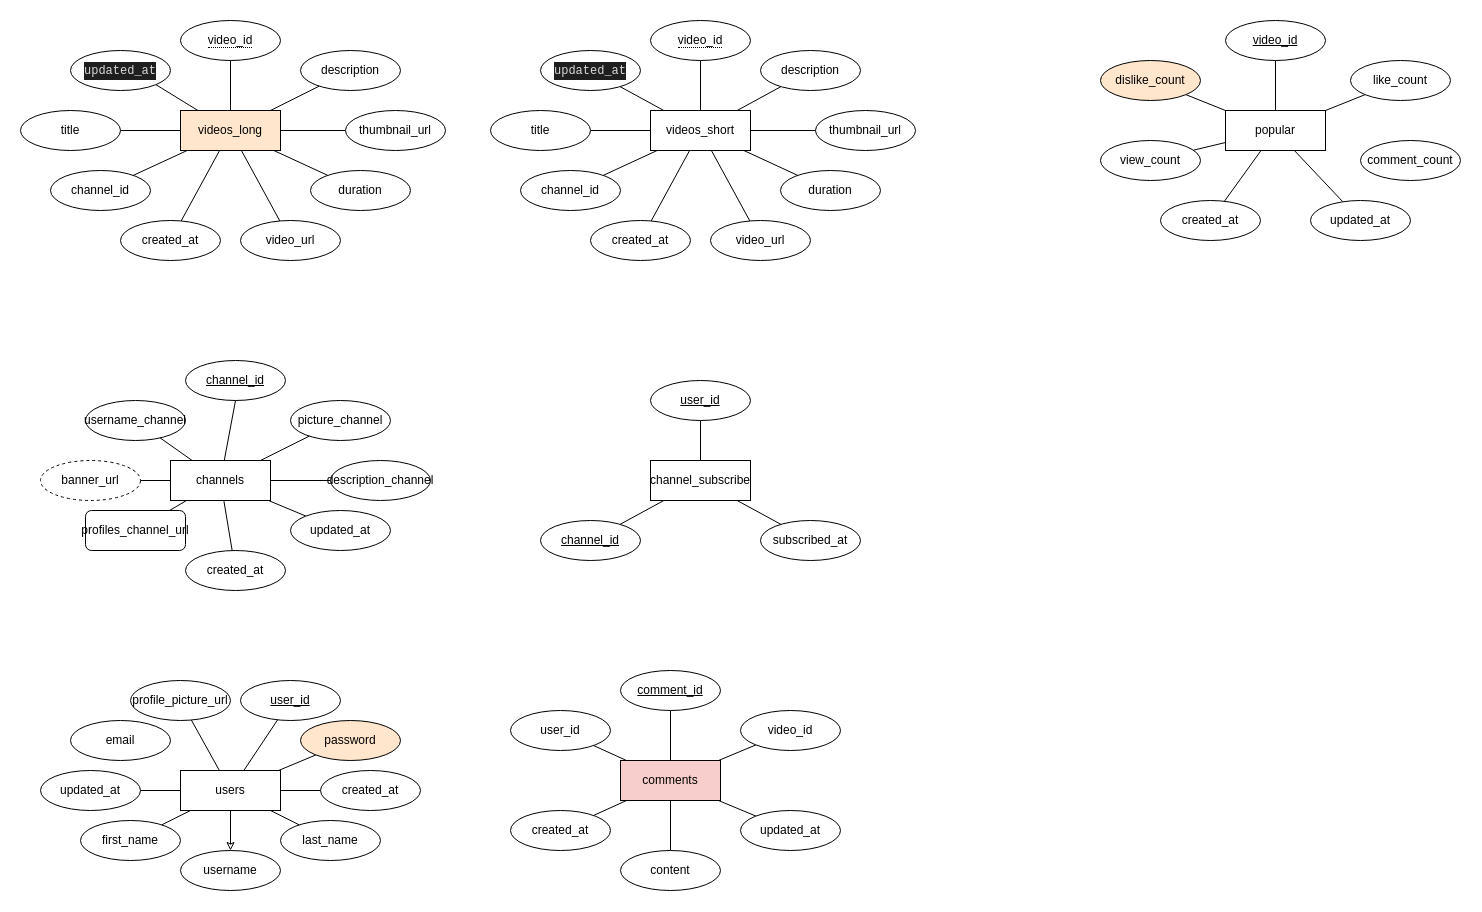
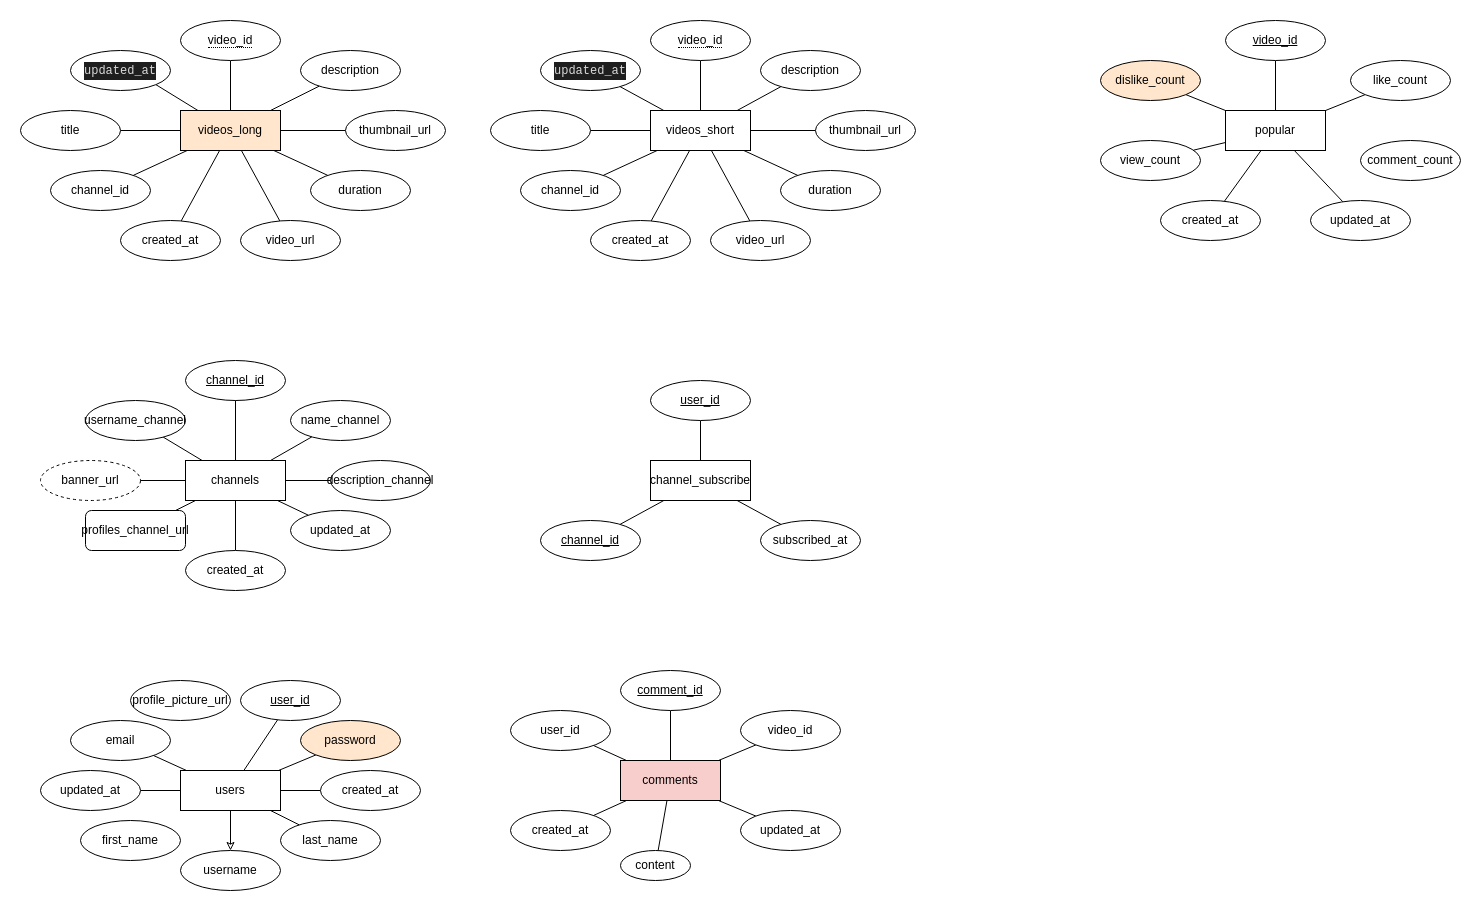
  <mxCell id="0" />
  <mxCell id="1" parent="0" />
  <mxCell id="2" style="edgeStyle=none;html=1;endArrow=none;endFill=0;" parent="1" source="11" target="21" edge="1"><mxGeometry relative="1" as="geometry" /></mxCell>
  <mxCell id="3" style="edgeStyle=none;html=1;endArrow=none;endFill=0;" parent="1" source="11" target="22" edge="1"><mxGeometry relative="1" as="geometry" /></mxCell>
  <mxCell id="4" style="edgeStyle=none;html=1;endArrow=none;endFill=0;" parent="1" source="11" target="23" edge="1"><mxGeometry relative="1" as="geometry" /></mxCell>
  <mxCell id="5" style="edgeStyle=none;html=1;endArrow=none;endFill=0;" parent="1" source="11" target="25" edge="1"><mxGeometry relative="1" as="geometry" /></mxCell>
  <mxCell id="6" style="edgeStyle=none;html=1;entryX=1;entryY=1;entryDx=0;entryDy=0;endArrow=none;endFill=0;" parent="1" source="11" target="51" edge="1"><mxGeometry relative="1" as="geometry" /></mxCell>
  <mxCell id="7" style="edgeStyle=none;html=1;endArrow=none;endFill=0;" parent="1" source="11" target="28" edge="1"><mxGeometry relative="1" as="geometry" /></mxCell>
  <mxCell id="8" style="edgeStyle=none;html=1;endArrow=none;endFill=0;" parent="1" source="11" target="27" edge="1"><mxGeometry relative="1" as="geometry" /></mxCell>
  <mxCell id="9" style="edgeStyle=none;html=1;endArrow=none;endFill=0;" parent="1" source="11" target="26" edge="1"><mxGeometry relative="1" as="geometry" /></mxCell>
  <mxCell id="10" style="edgeStyle=none;html=1;endArrow=none;endFill=0;" parent="1" source="11" target="24" edge="1"><mxGeometry relative="1" as="geometry" /></mxCell>
  <mxCell id="11" value="videos_long" style="whiteSpace=wrap;html=1;align=center;fillColor=#ffe6cc;" parent="1" vertex="1"><mxGeometry x="180" y="110" width="100" height="40" as="geometry" /></mxCell>
- <mxCell id="12" style="edgeStyle=none;html=1;endArrow=none;endFill=0;" parent="1" source="20" target="81" edge="1"><mxGeometry relative="1" as="geometry" /></mxCell>
+ <mxCell id="12" style="edgeStyle=none;html=1;endArrow=none;endFill=0;" parent="1" source="20" target="76" edge="1"><mxGeometry relative="1" as="geometry" /></mxCell>
  <mxCell id="13" style="edgeStyle=none;html=1;endArrow=none;endFill=0;" parent="1" source="20" target="73" edge="1"><mxGeometry relative="1" as="geometry" /></mxCell>
  <mxCell id="14" style="edgeStyle=none;html=1;endArrow=none;endFill=0;" parent="1" source="20" target="75" edge="1"><mxGeometry relative="1" as="geometry" /></mxCell>
  <mxCell id="15" style="edgeStyle=none;html=1;endArrow=none;endFill=0;" parent="1" source="20" target="79" edge="1"><mxGeometry relative="1" as="geometry" /></mxCell>
  <mxCell id="16" style="edgeStyle=none;html=1;endArrow=none;endFill=0;" parent="1" source="20" target="78" edge="1"><mxGeometry relative="1" as="geometry" /></mxCell>
  <mxCell id="17" style="edgeStyle=none;html=1;endArrow=classic;endFill=0;" parent="1" source="20" target="74" edge="1"><mxGeometry relative="1" as="geometry" /></mxCell>
  <mxCell id="18" style="edgeStyle=none;html=1;endArrow=none;endFill=0;" parent="1" source="20" target="80" edge="1"><mxGeometry relative="1" as="geometry" /></mxCell>
- <mxCell id="19" style="edgeStyle=none;html=1;endArrow=none;endFill=0;" parent="1" source="20" target="77" edge="1"><mxGeometry relative="1" as="geometry" /></mxCell>
  <mxCell id="20" value="users" style="whiteSpace=wrap;html=1;align=center;" parent="1" vertex="1"><mxGeometry x="180" y="770" width="100" height="40" as="geometry" /></mxCell>
  <mxCell id="21" value="&lt;span style=&quot;border-bottom: 1px dotted&quot;&gt;video_id&lt;br&gt;&lt;/span&gt;" style="ellipse;whiteSpace=wrap;html=1;align=center;" parent="1" vertex="1"><mxGeometry x="180" y="20" width="100" height="40" as="geometry" /></mxCell>
  <mxCell id="22" value="title" style="ellipse;whiteSpace=wrap;html=1;align=center;strokeColor=default;" parent="1" vertex="1"><mxGeometry x="20" y="110" width="100" height="40" as="geometry" /></mxCell>
  <mxCell id="23" value="description" style="ellipse;whiteSpace=wrap;html=1;align=center;strokeColor=default;" parent="1" vertex="1"><mxGeometry x="300" y="50" width="100" height="40" as="geometry" /></mxCell>
  <mxCell id="24" value="duration" style="ellipse;whiteSpace=wrap;html=1;align=center;strokeColor=default;" parent="1" vertex="1"><mxGeometry x="310" y="170" width="100" height="40" as="geometry" /></mxCell>
  <mxCell id="25" value="thumbnail_url" style="ellipse;whiteSpace=wrap;html=1;align=center;strokeColor=default;" parent="1" vertex="1"><mxGeometry x="345" y="110" width="100" height="40" as="geometry" /></mxCell>
  <mxCell id="26" value="video_url" style="ellipse;whiteSpace=wrap;html=1;align=center;strokeColor=default;" parent="1" vertex="1"><mxGeometry x="240" y="220" width="100" height="40" as="geometry" /></mxCell>
  <mxCell id="27" value="created_at" style="ellipse;whiteSpace=wrap;html=1;align=center;strokeColor=default;" parent="1" vertex="1"><mxGeometry x="120" y="220" width="100" height="40" as="geometry" /></mxCell>
  <mxCell id="28" value="channel_id" style="ellipse;whiteSpace=wrap;html=1;align=center;strokeColor=default;" parent="1" vertex="1"><mxGeometry x="50" y="170" width="100" height="40" as="geometry" /></mxCell>
  <mxCell id="29" style="edgeStyle=none;html=1;endArrow=none;endFill=0;" parent="1" source="38" target="39" edge="1"><mxGeometry relative="1" as="geometry" /></mxCell>
  <mxCell id="30" style="edgeStyle=none;html=1;endArrow=none;endFill=0;" parent="1" source="38" target="40" edge="1"><mxGeometry relative="1" as="geometry" /></mxCell>
  <mxCell id="31" style="edgeStyle=none;html=1;endArrow=none;endFill=0;" parent="1" source="38" target="41" edge="1"><mxGeometry relative="1" as="geometry" /></mxCell>
  <mxCell id="32" style="edgeStyle=none;html=1;endArrow=none;endFill=0;" parent="1" source="38" target="43" edge="1"><mxGeometry relative="1" as="geometry" /></mxCell>
  <mxCell id="33" style="edgeStyle=none;html=1;endArrow=none;endFill=0;" parent="1" source="38" target="52" edge="1"><mxGeometry relative="1" as="geometry" /></mxCell>
  <mxCell id="34" style="edgeStyle=none;html=1;endArrow=none;endFill=0;" parent="1" source="38" target="46" edge="1"><mxGeometry relative="1" as="geometry" /></mxCell>
  <mxCell id="35" style="edgeStyle=none;html=1;endArrow=none;endFill=0;" parent="1" source="38" target="45" edge="1"><mxGeometry relative="1" as="geometry" /></mxCell>
  <mxCell id="36" style="edgeStyle=none;html=1;endArrow=none;endFill=0;" parent="1" source="38" target="44" edge="1"><mxGeometry relative="1" as="geometry" /></mxCell>
  <mxCell id="37" style="edgeStyle=none;html=1;endArrow=none;endFill=0;" parent="1" source="38" target="42" edge="1"><mxGeometry relative="1" as="geometry" /></mxCell>
  <mxCell id="38" value="videos_short" style="whiteSpace=wrap;html=1;align=center;" parent="1" vertex="1"><mxGeometry x="650" y="110" width="100" height="40" as="geometry" /></mxCell>
  <mxCell id="39" value="&lt;span style=&quot;border-bottom: 1px dotted&quot;&gt;video_id&lt;br&gt;&lt;/span&gt;" style="ellipse;whiteSpace=wrap;html=1;align=center;" parent="1" vertex="1"><mxGeometry x="650" y="20" width="100" height="40" as="geometry" /></mxCell>
  <mxCell id="40" value="title" style="ellipse;whiteSpace=wrap;html=1;align=center;strokeColor=default;" parent="1" vertex="1"><mxGeometry x="490" y="110" width="100" height="40" as="geometry" /></mxCell>
  <mxCell id="41" value="description" style="ellipse;whiteSpace=wrap;html=1;align=center;strokeColor=default;" parent="1" vertex="1"><mxGeometry x="760" y="50" width="100" height="40" as="geometry" /></mxCell>
  <mxCell id="42" value="duration" style="ellipse;whiteSpace=wrap;html=1;align=center;strokeColor=default;" parent="1" vertex="1"><mxGeometry x="780" y="170" width="100" height="40" as="geometry" /></mxCell>
  <mxCell id="43" value="thumbnail_url" style="ellipse;whiteSpace=wrap;html=1;align=center;strokeColor=default;" parent="1" vertex="1"><mxGeometry x="815" y="110" width="100" height="40" as="geometry" /></mxCell>
  <mxCell id="44" value="video_url" style="ellipse;whiteSpace=wrap;html=1;align=center;strokeColor=default;" parent="1" vertex="1"><mxGeometry x="710" y="220" width="100" height="40" as="geometry" /></mxCell>
  <mxCell id="45" value="created_at" style="ellipse;whiteSpace=wrap;html=1;align=center;strokeColor=default;" parent="1" vertex="1"><mxGeometry x="590" y="220" width="100" height="40" as="geometry" /></mxCell>
  <mxCell id="46" value="channel_id" style="ellipse;whiteSpace=wrap;html=1;align=center;strokeColor=default;" parent="1" vertex="1"><mxGeometry x="520" y="170" width="100" height="40" as="geometry" /></mxCell>
  <mxCell id="47" value="banner_url" style="ellipse;whiteSpace=wrap;html=1;align=center;strokeColor=default;dashed=1;" parent="1" vertex="1"><mxGeometry x="40" y="460" width="100" height="40" as="geometry" /></mxCell>
- <mxCell id="48" value="picture_channel" style="ellipse;whiteSpace=wrap;html=1;align=center;strokeColor=default;" parent="1" vertex="1"><mxGeometry x="290" y="400" width="100" height="40" as="geometry" /></mxCell>
+ <mxCell id="48" value="name_channel" style="ellipse;whiteSpace=wrap;html=1;align=center;strokeColor=default;" parent="1" vertex="1"><mxGeometry x="290" y="400" width="100" height="40" as="geometry" /></mxCell>
  <mxCell id="49" value="username_channel" style="ellipse;whiteSpace=wrap;html=1;align=center;strokeColor=default;" parent="1" vertex="1"><mxGeometry x="85" y="400" width="100" height="40" as="geometry" /></mxCell>
  <mxCell id="50" value="description_channel" style="ellipse;whiteSpace=wrap;html=1;align=center;strokeColor=default;" parent="1" vertex="1"><mxGeometry x="330" y="460" width="100" height="40" as="geometry" /></mxCell>
  <mxCell id="51" value="&lt;div style=&quot;color: rgb(218, 218, 218); background-color: rgb(30, 30, 30); font-family: Menlo, Monaco, &amp;quot;Courier New&amp;quot;, monospace; line-height: 18px;&quot;&gt;updated_at&lt;/div&gt;" style="ellipse;whiteSpace=wrap;html=1;align=center;strokeColor=default;" parent="1" vertex="1"><mxGeometry x="70" y="50" width="100" height="40" as="geometry" /></mxCell>
  <mxCell id="52" value="&lt;div style=&quot;color: rgb(218, 218, 218); background-color: rgb(30, 30, 30); font-family: Menlo, Monaco, &amp;quot;Courier New&amp;quot;, monospace; line-height: 18px;&quot;&gt;updated_at&lt;/div&gt;" style="ellipse;whiteSpace=wrap;html=1;align=center;strokeColor=default;" parent="1" vertex="1"><mxGeometry x="540" y="50" width="100" height="40" as="geometry" /></mxCell>
  <mxCell id="53" value="channel_id" style="ellipse;whiteSpace=wrap;html=1;align=center;fontStyle=4;strokeColor=default;" parent="1" vertex="1"><mxGeometry x="185" y="360" width="100" height="40" as="geometry" /></mxCell>
  <mxCell id="54" style="edgeStyle=none;html=1;entryX=0.5;entryY=1;entryDx=0;entryDy=0;endArrow=none;endFill=0;" parent="1" source="62" target="53" edge="1"><mxGeometry relative="1" as="geometry" /></mxCell>
  <mxCell id="55" style="edgeStyle=none;html=1;endArrow=none;endFill=0;" parent="1" source="62" target="49" edge="1"><mxGeometry relative="1" as="geometry" /></mxCell>
  <mxCell id="56" style="edgeStyle=none;html=1;endArrow=none;endFill=0;" parent="1" source="62" target="47" edge="1"><mxGeometry relative="1" as="geometry" /></mxCell>
  <mxCell id="57" style="edgeStyle=none;html=1;endArrow=none;endFill=0;" parent="1" source="62" target="63" edge="1"><mxGeometry relative="1" as="geometry" /></mxCell>
  <mxCell id="58" style="edgeStyle=none;html=1;endArrow=none;endFill=0;" parent="1" source="62" target="64" edge="1"><mxGeometry relative="1" as="geometry" /></mxCell>
  <mxCell id="59" style="edgeStyle=none;html=1;endArrow=none;endFill=0;" parent="1" source="62" target="65" edge="1"><mxGeometry relative="1" as="geometry" /></mxCell>
  <mxCell id="60" style="edgeStyle=none;html=1;endArrow=none;endFill=0;" parent="1" source="62" target="50" edge="1"><mxGeometry relative="1" as="geometry" /></mxCell>
  <mxCell id="61" style="edgeStyle=none;html=1;endArrow=none;endFill=0;" parent="1" source="62" target="48" edge="1"><mxGeometry relative="1" as="geometry" /></mxCell>
- <mxCell id="62" value="channels" style="whiteSpace=wrap;html=1;align=center;strokeColor=default;" parent="1" vertex="1"><mxGeometry x="170" y="460" width="100" height="40" as="geometry" /></mxCell>
+ <mxCell id="62" value="channels" style="whiteSpace=wrap;html=1;align=center;strokeColor=default;" parent="1" vertex="1"><mxGeometry x="185" y="460" width="100" height="40" as="geometry" /></mxCell>
  <mxCell id="63" value="profiles_channel_url" style="whiteSpace=wrap;html=1;align=center;strokeColor=default;rounded=1;" parent="1" vertex="1"><mxGeometry x="85" y="510" width="100" height="40" as="geometry" /></mxCell>
  <mxCell id="64" value="created_at" style="ellipse;whiteSpace=wrap;html=1;align=center;strokeColor=default;" parent="1" vertex="1"><mxGeometry x="185" y="550" width="100" height="40" as="geometry" /></mxCell>
  <mxCell id="65" value="updated_at" style="ellipse;whiteSpace=wrap;html=1;align=center;strokeColor=default;" parent="1" vertex="1"><mxGeometry x="290" y="510" width="100" height="40" as="geometry" /></mxCell>
  <mxCell id="66" style="edgeStyle=none;html=1;endArrow=none;endFill=0;" parent="1" source="69" target="72" edge="1"><mxGeometry relative="1" as="geometry" /></mxCell>
  <mxCell id="67" style="edgeStyle=none;html=1;endArrow=none;endFill=0;" parent="1" source="69" target="70" edge="1"><mxGeometry relative="1" as="geometry" /></mxCell>
  <mxCell id="68" style="edgeStyle=none;html=1;endArrow=none;endFill=0;" parent="1" source="69" target="71" edge="1"><mxGeometry relative="1" as="geometry" /></mxCell>
  <mxCell id="69" value="channel_subscribe" style="whiteSpace=wrap;html=1;align=center;strokeColor=default;" parent="1" vertex="1"><mxGeometry x="650" y="460" width="100" height="40" as="geometry" /></mxCell>
  <mxCell id="70" value="subscribed_at" style="ellipse;whiteSpace=wrap;html=1;align=center;strokeColor=default;" parent="1" vertex="1"><mxGeometry x="760" y="520" width="100" height="40" as="geometry" /></mxCell>
  <mxCell id="71" value="user_id&lt;span style=&quot;color: rgba(0, 0, 0, 0); font-family: monospace; font-size: 0px; text-align: start;&quot;&gt;%3CmxGraphModel%3E%3Croot%3E%3CmxCell%20id%3D%220%22%2F%3E%3CmxCell%20id%3D%221%22%20parent%3D%220%22%2F%3E%3CmxCell%20id%3D%222%22%20value%3D%22channels%22%20style%3D%22whiteSpace%3Dwrap%3Bhtml%3D1%3Balign%3Dcenter%3BstrokeColor%3Ddefault%3B%22%20vertex%3D%221%22%20parent%3D%221%22%3E%3CmxGeometry%20x%3D%22185%22%20y%3D%22480%22%20width%3D%22100%22%20height%3D%2240%22%20as%3D%22geometry%22%2F%3E%3C%2FmxCell%3E%3C%2Froot%3E%3C%2FmxGraphModel%3E&lt;/span&gt;" style="ellipse;whiteSpace=wrap;html=1;align=center;fontStyle=4;strokeColor=default;" parent="1" vertex="1"><mxGeometry x="650" y="380" width="100" height="40" as="geometry" /></mxCell>
  <mxCell id="72" value="channel_id&lt;span style=&quot;color: rgba(0, 0, 0, 0); font-family: monospace; font-size: 0px; text-align: start;&quot;&gt;%3CmxGraphModel%3E%3Croot%3E%3CmxCell%20id%3D%220%22%2F%3E%3CmxCell%20id%3D%221%22%20parent%3D%220%22%2F%3E%3CmxCell%20id%3D%222%22%20value%3D%22channels%22%20style%3D%22whiteSpace%3Dwrap%3Bhtml%3D1%3Balign%3Dcenter%3BstrokeColor%3Ddefault%3B%22%20vertex%3D%221%22%20parent%3D%221%22%3E%3CmxGeometry%20x%3D%22185%22%20y%3D%22480%22%20width%3D%22100%22%20height%3D%2240%22%20as%3D%22geometry%22%2F%3E%3C%2FmxCell%3E%3C%2Froot%3E%3C%2FmxGraphModel%3E&lt;/span&gt;" style="ellipse;whiteSpace=wrap;html=1;align=center;fontStyle=4;strokeColor=default;" parent="1" vertex="1"><mxGeometry x="540" y="520" width="100" height="40" as="geometry" /></mxCell>
  <mxCell id="73" value="user_id" style="ellipse;whiteSpace=wrap;html=1;align=center;fontStyle=4;strokeColor=default;" parent="1" vertex="1"><mxGeometry x="240" y="680" width="100" height="40" as="geometry" /></mxCell>
  <mxCell id="74" value="username" style="ellipse;whiteSpace=wrap;html=1;align=center;strokeColor=default;" parent="1" vertex="1"><mxGeometry x="180" y="850" width="100" height="40" as="geometry" /></mxCell>
  <mxCell id="75" value="password" style="ellipse;whiteSpace=wrap;html=1;align=center;strokeColor=default;fillColor=#ffe6cc;" parent="1" vertex="1"><mxGeometry x="300" y="720" width="100" height="40" as="geometry" /></mxCell>
  <mxCell id="76" value="email" style="ellipse;whiteSpace=wrap;html=1;align=center;strokeColor=default;" parent="1" vertex="1"><mxGeometry x="70" y="720" width="100" height="40" as="geometry" /></mxCell>
  <mxCell id="77" value="first_name" style="ellipse;whiteSpace=wrap;html=1;align=center;strokeColor=default;" parent="1" vertex="1"><mxGeometry x="80" y="820" width="100" height="40" as="geometry" /></mxCell>
  <mxCell id="78" value="last_name" style="ellipse;whiteSpace=wrap;html=1;align=center;strokeColor=default;" parent="1" vertex="1"><mxGeometry x="280" y="820" width="100" height="40" as="geometry" /></mxCell>
  <mxCell id="79" value="created_at" style="ellipse;whiteSpace=wrap;html=1;align=center;strokeColor=default;" parent="1" vertex="1"><mxGeometry x="320" y="770" width="100" height="40" as="geometry" /></mxCell>
  <mxCell id="80" value="updated_at" style="ellipse;whiteSpace=wrap;html=1;align=center;strokeColor=default;" parent="1" vertex="1"><mxGeometry x="40" y="770" width="100" height="40" as="geometry" /></mxCell>
  <mxCell id="81" value="profile_picture_url" style="ellipse;whiteSpace=wrap;html=1;align=center;strokeColor=default;" parent="1" vertex="1"><mxGeometry x="130" y="680" width="100" height="40" as="geometry" /></mxCell>
  <mxCell id="82" style="edgeStyle=none;html=1;endArrow=none;endFill=0;" parent="1" source="88" target="90" edge="1"><mxGeometry relative="1" as="geometry" /></mxCell>
  <mxCell id="83" style="edgeStyle=none;html=1;endArrow=none;endFill=0;" parent="1" source="88" target="89" edge="1"><mxGeometry relative="1" as="geometry" /></mxCell>
  <mxCell id="84" style="edgeStyle=none;html=1;endArrow=none;endFill=0;" parent="1" source="88" target="91" edge="1"><mxGeometry relative="1" as="geometry" /></mxCell>
  <mxCell id="85" style="edgeStyle=none;html=1;endArrow=none;endFill=0;" parent="1" source="88" target="94" edge="1"><mxGeometry relative="1" as="geometry" /></mxCell>
  <mxCell id="86" style="edgeStyle=none;html=1;endArrow=none;endFill=0;" parent="1" source="88" target="92" edge="1"><mxGeometry relative="1" as="geometry" /></mxCell>
  <mxCell id="87" style="edgeStyle=none;html=1;endArrow=none;endFill=0;" parent="1" source="88" target="93" edge="1"><mxGeometry relative="1" as="geometry" /></mxCell>
  <mxCell id="88" value="comments" style="whiteSpace=wrap;html=1;align=center;strokeColor=default;fillColor=#f8cecc;" parent="1" vertex="1"><mxGeometry x="620" y="760" width="100" height="40" as="geometry" /></mxCell>
  <mxCell id="89" value="user_id" style="ellipse;whiteSpace=wrap;html=1;align=center;strokeColor=default;" parent="1" vertex="1"><mxGeometry x="510" y="710" width="100" height="40" as="geometry" /></mxCell>
  <mxCell id="90" value="comment_id" style="ellipse;whiteSpace=wrap;html=1;align=center;fontStyle=4;strokeColor=default;" parent="1" vertex="1"><mxGeometry x="620" y="670" width="100" height="40" as="geometry" /></mxCell>
  <mxCell id="91" value="video_id" style="ellipse;whiteSpace=wrap;html=1;align=center;strokeColor=default;" parent="1" vertex="1"><mxGeometry x="740" y="710" width="100" height="40" as="geometry" /></mxCell>
  <mxCell id="92" value="created_at" style="ellipse;whiteSpace=wrap;html=1;align=center;strokeColor=default;" parent="1" vertex="1"><mxGeometry x="510" y="810" width="100" height="40" as="geometry" /></mxCell>
  <mxCell id="93" value="updated_at" style="ellipse;whiteSpace=wrap;html=1;align=center;strokeColor=default;" parent="1" vertex="1"><mxGeometry x="740" y="810" width="100" height="40" as="geometry" /></mxCell>
- <mxCell id="94" value="content" style="ellipse;whiteSpace=wrap;html=1;align=center;strokeColor=default;" parent="1" vertex="1"><mxGeometry x="620" y="850" width="100" height="40" as="geometry" /></mxCell>
+ <mxCell id="94" value="content" style="ellipse;whiteSpace=wrap;html=1;align=center;strokeColor=default;" parent="1" vertex="1"><mxGeometry x="620" y="850" width="70" height="30" as="geometry" /></mxCell>
  <mxCell id="95" style="edgeStyle=none;html=1;endArrow=none;endFill=0;" parent="1" source="101" target="102" edge="1"><mxGeometry relative="1" as="geometry" /></mxCell>
  <mxCell id="96" style="edgeStyle=none;html=1;endArrow=none;endFill=0;" parent="1" source="101" target="104" edge="1"><mxGeometry relative="1" as="geometry" /></mxCell>
  <mxCell id="97" style="edgeStyle=none;html=1;endArrow=none;endFill=0;" parent="1" source="101" target="103" edge="1"><mxGeometry relative="1" as="geometry" /></mxCell>
  <mxCell id="98" style="edgeStyle=none;html=1;endArrow=none;endFill=0;" parent="1" source="101" target="106" edge="1"><mxGeometry relative="1" as="geometry" /></mxCell>
  <mxCell id="99" style="edgeStyle=none;html=1;endArrow=none;endFill=0;" parent="1" source="101" target="107" edge="1"><mxGeometry relative="1" as="geometry" /></mxCell>
  <mxCell id="100" style="edgeStyle=none;html=1;endArrow=none;endFill=0;" parent="1" source="101" target="108" edge="1"><mxGeometry relative="1" as="geometry" /></mxCell>
  <mxCell id="101" value="popular" style="whiteSpace=wrap;html=1;align=center;strokeColor=default;" parent="1" vertex="1"><mxGeometry x="1225" y="110" width="100" height="40" as="geometry" /></mxCell>
  <mxCell id="102" value="view_count" style="ellipse;whiteSpace=wrap;html=1;align=center;strokeColor=default;" parent="1" vertex="1"><mxGeometry x="1100" y="140" width="100" height="40" as="geometry" /></mxCell>
  <mxCell id="103" value="like_count" style="ellipse;whiteSpace=wrap;html=1;align=center;strokeColor=default;" parent="1" vertex="1"><mxGeometry x="1350" y="60" width="100" height="40" as="geometry" /></mxCell>
  <mxCell id="104" value="dislike_count" style="ellipse;whiteSpace=wrap;html=1;align=center;strokeColor=default;fillColor=#ffe6cc;" parent="1" vertex="1"><mxGeometry x="1100" y="60" width="100" height="40" as="geometry" /></mxCell>
  <mxCell id="105" value="comment_count" style="ellipse;whiteSpace=wrap;html=1;align=center;strokeColor=default;" parent="1" vertex="1"><mxGeometry x="1360" y="140" width="100" height="40" as="geometry" /></mxCell>
  <mxCell id="106" value="created_at" style="ellipse;whiteSpace=wrap;html=1;align=center;strokeColor=default;" parent="1" vertex="1"><mxGeometry x="1160" y="200" width="100" height="40" as="geometry" /></mxCell>
  <mxCell id="107" value="updated_at" style="ellipse;whiteSpace=wrap;html=1;align=center;strokeColor=default;" parent="1" vertex="1"><mxGeometry x="1310" y="200" width="100" height="40" as="geometry" /></mxCell>
  <mxCell id="108" value="video_id" style="ellipse;whiteSpace=wrap;html=1;align=center;fontStyle=4;strokeColor=default;" parent="1" vertex="1"><mxGeometry x="1225" y="20" width="100" height="40" as="geometry" /></mxCell>
